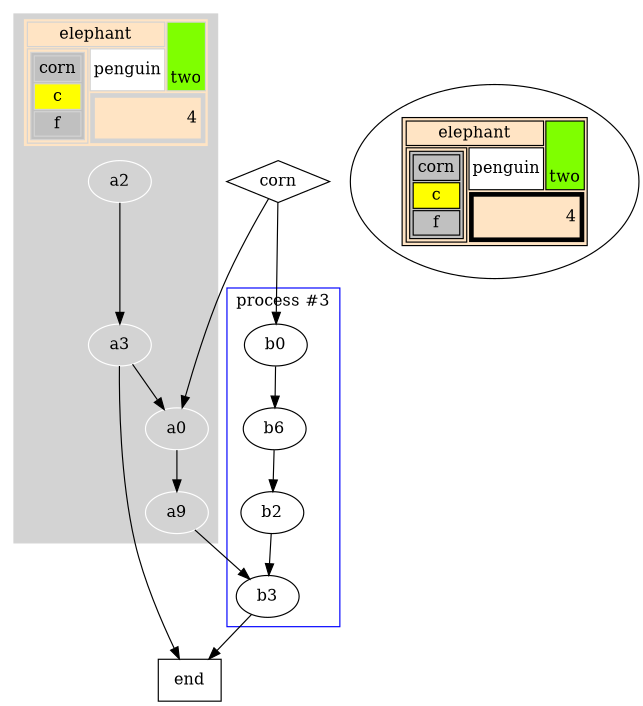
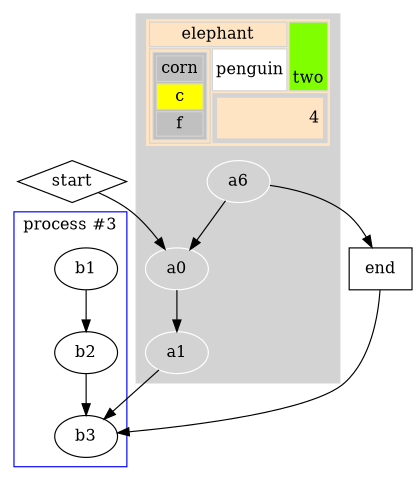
  digraph {
    node [fillcolor=white]
    a0 [color=white]
-   a1 [color=white label=a9]
-   a2 [color=white]
-   a3 [color=white]
-   b0 [fillcolor=grey]
-   b1 [fillcolor=grey label=b6]
+   a1 [color=white]
+   a3 [color=white label=a6]
+   b1 [fillcolor=grey]
    b2 [fillcolor=grey]
    b3 [fillcolor=grey]
    end [shape=rect fillcolor=""]
-   start [shape=diamond label=corn fillcolor=""]
-   n11 [label=< <TABLE BGCOLOR="bisque">   <TR>       <TD COLSPAN="3">elephant</TD>       <TD ROWSPAN="2" BGCOLOR="chartreuse"           VALIGN="bottom" ALIGN="right">two</TD>   </TR>   <TR>     <TD COLSPAN="2" ROWSPAN="2">       <TABLE BGCOLOR="grey">         <TR><TD>corn</TD></TR>         <TR><TD BGCOLOR="yellow">c</TD></TR>         <TR><TD>f</TD></TR>       </TABLE>     </TD>     <TD BGCOLOR="white">penguin</TD>   </TR>   <TR>     <TD COLSPAN="2" BORDER="4" ALIGN="right" PORT="there">4</TD>   </TR> </TABLE>> fillcolor=""]
+   start [shape=diamond fillcolor=""]
    subgraph cluster_1 {
      bgcolor=lightgrey
      color=lightgrey
      label=< <TABLE BGCOLOR="bisque">   <TR>       <TD COLSPAN="3">elephant</TD>       <TD ROWSPAN="2" BGCOLOR="chartreuse"           VALIGN="bottom" ALIGN="right">two</TD>   </TR>   <TR>     <TD COLSPAN="2" ROWSPAN="2">       <TABLE BGCOLOR="grey">         <TR><TD>corn</TD></TR>         <TR><TD BGCOLOR="yellow">c</TD></TR>         <TR><TD>f</TD></TR>       </TABLE>     </TD>     <TD BGCOLOR="white">penguin</TD>   </TR>   <TR>     <TD COLSPAN="2" BORDER="4" ALIGN="right" PORT="there">4</TD>   </TR> </TABLE>>
      labeljust=l
      labelloc=t
      shape=rect
      a0
      a1
-     a2
      a3
    }
    subgraph cluster_2 {
      color=blue
      label="process #3"
-     b0
      b1
      b2
      b3
    }
    a0 -> a1
    a1 -> b3
-   a2 -> a3
    a3 -> a0
    a3 -> end
-   b0 -> b1
    b1 -> b2
    b2 -> b3
-   b3 -> end
+   end -> b3
    start -> a0
-   start -> b0
  }
